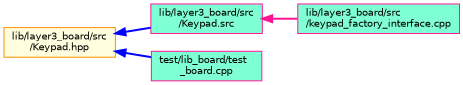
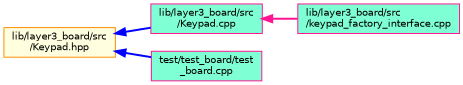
  digraph {
    rankdir=LR
    node [color=deeppink fillcolor=aquamarine fontname=Helvetica fontsize=10 shape=box style=filled]
    edge [color=blue dir=back fontname=Helvetica fontsize=10 labelfontname=Helvetica labelfontsize=10 style=bold]
    n1 [color=darkorange fillcolor=lightyellow fontcolor=black height=0.2 label="lib/layer3_board/src\l/Keypad.hpp" width=0.4]
-   n2 [height=0.2 label="lib/layer3_board/src\l/Keypad.src" width=0.4]
-   n3 [height=0.2 label="test/lib_board/test\l_board.cpp" width=0.4]
+   n2 [height=0.2 label="lib/layer3_board/src\l/Keypad.cpp" width=0.4]
+   n3 [height=0.2 label="test/test_board/test\l_board.cpp" width=0.4]
    n4 [height=0.2 label="lib/layer3_board/src\l/keypad_factory_interface.cpp" width=0.4]
    n1 -> n2
    n1 -> n3
    n2 -> n4 [color=deeppink]
  }
